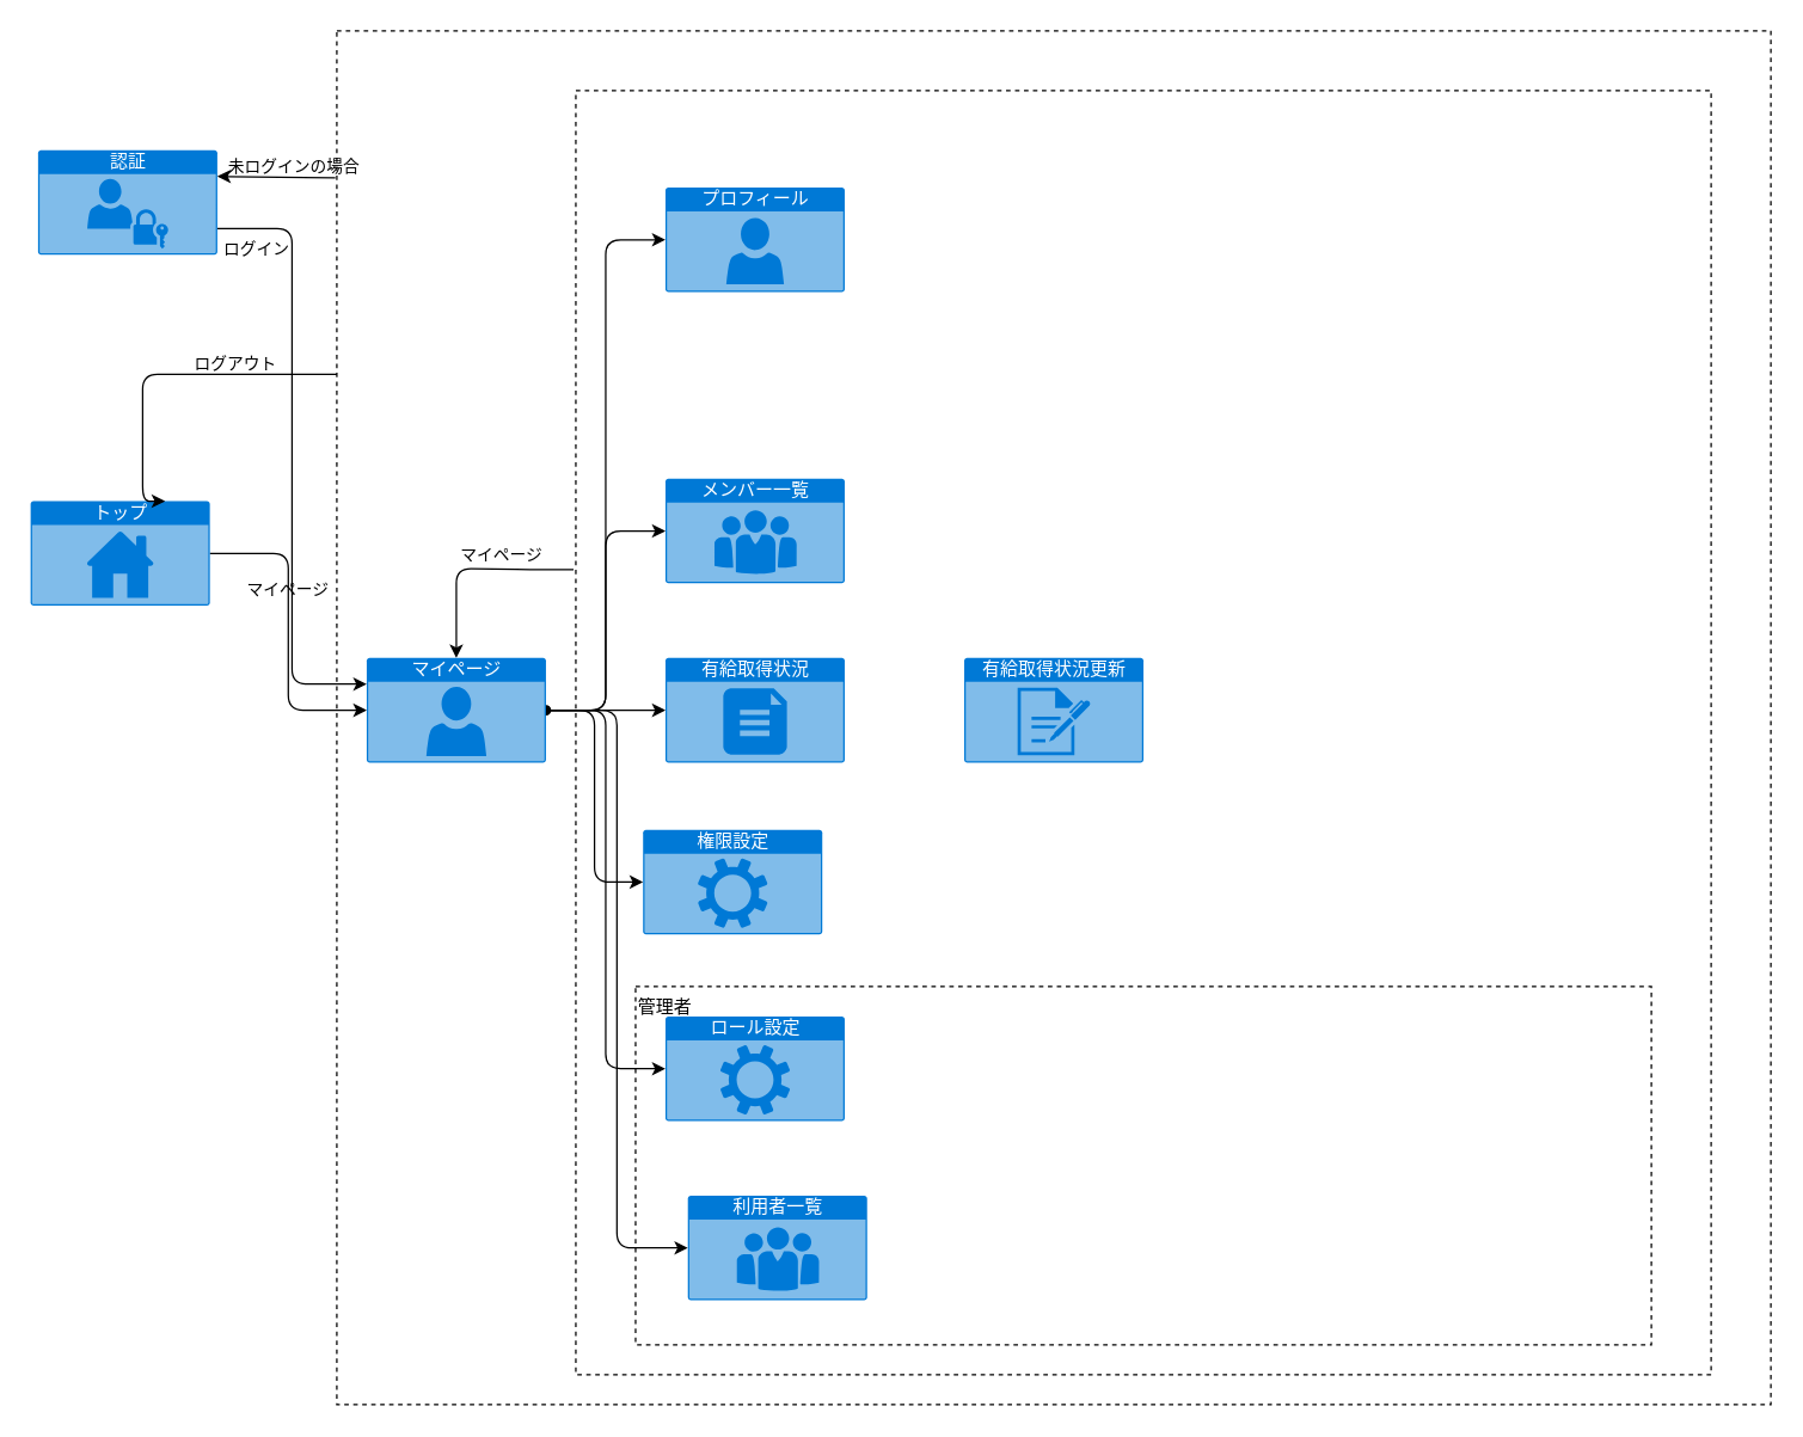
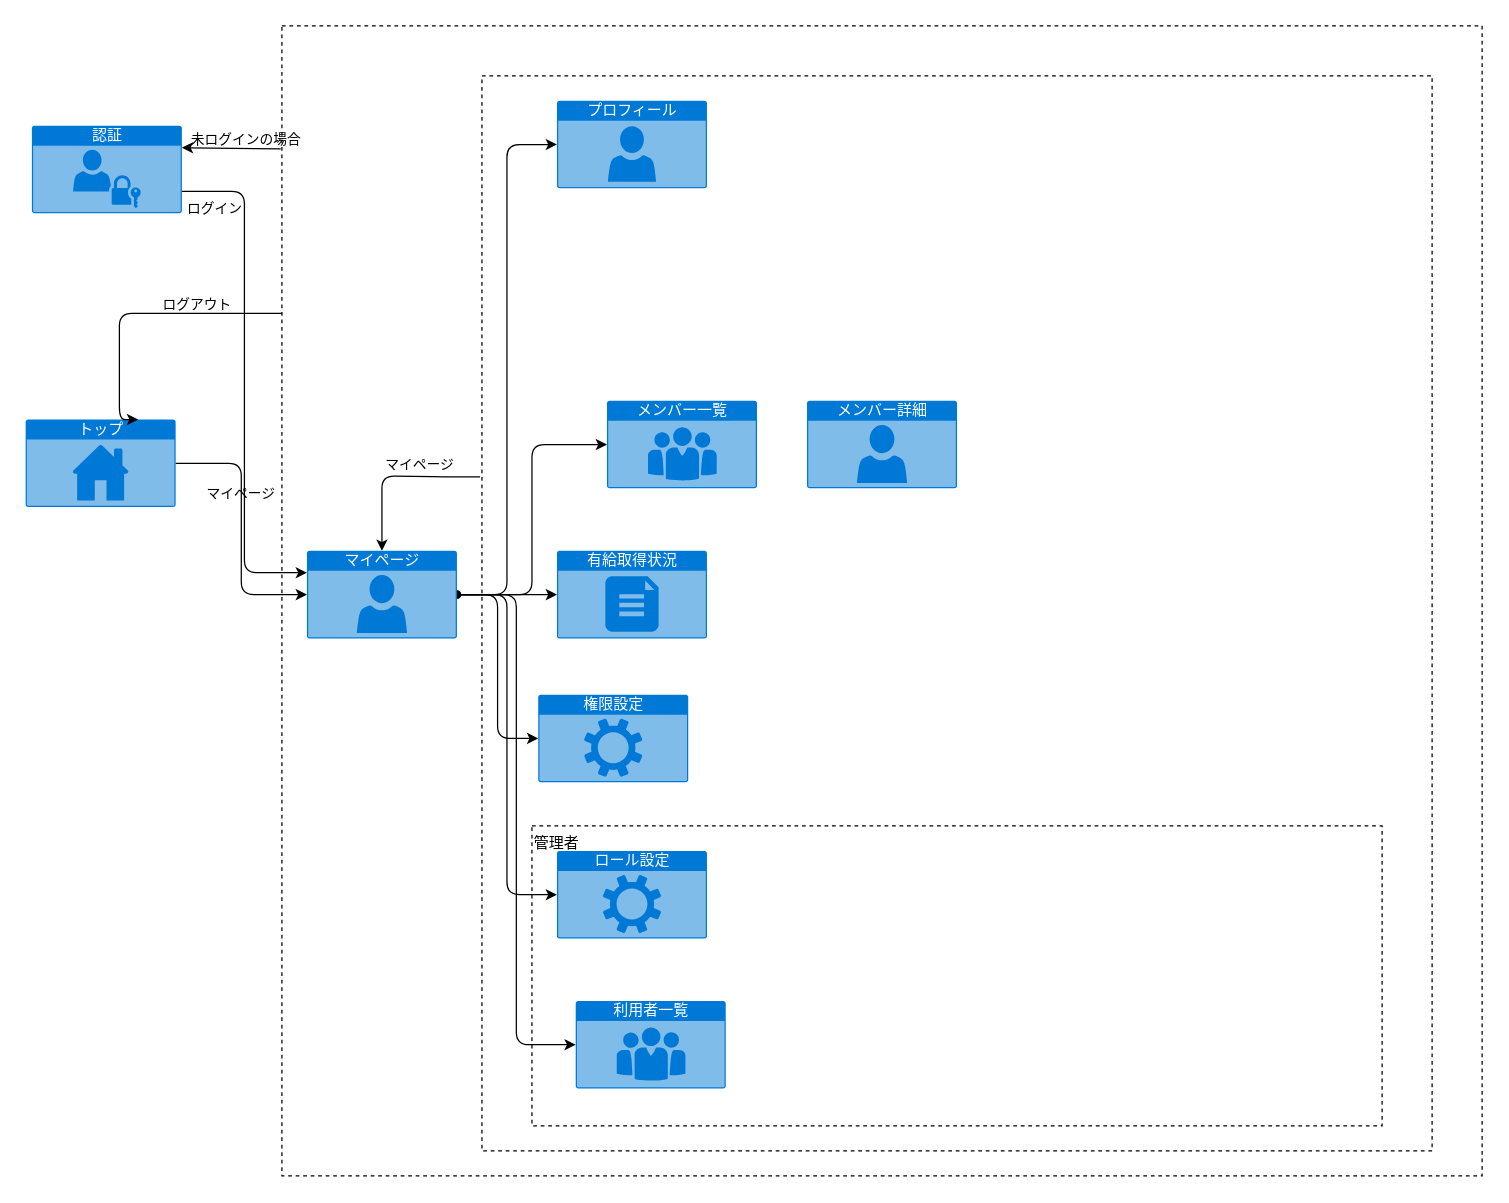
  <mxCell id="0" />
  <mxCell id="1" parent="0" />
  <mxCell id="2" value="" style="rounded=0;whiteSpace=wrap;html=1;fillColor=none;dashed=1;" vertex="1" parent="1"><mxGeometry x="225" y="20" width="960" height="920" as="geometry" /></mxCell>
  <mxCell id="3" style="edgeStyle=orthogonalEdgeStyle;html=1;entryX=0.5;entryY=0;entryDx=0;entryDy=0;entryPerimeter=0;startArrow=none;startFill=0;exitX=-0.002;exitY=0.373;exitDx=0;exitDy=0;exitPerimeter=0;" edge="1" parent="1" source="5" target="16"><mxGeometry relative="1" as="geometry"><Array as="points"><mxPoint x="355" y="381" /><mxPoint x="305" y="380" /></Array></mxGeometry></mxCell>
  <mxCell id="4" value="マイページ" style="edgeLabel;html=1;align=center;verticalAlign=middle;resizable=0;points=[];labelBackgroundColor=none;" vertex="1" connectable="0" parent="3"><mxGeometry x="-0.291" y="-1" relative="1" as="geometry"><mxPoint y="-9" as="offset" /></mxGeometry></mxCell>
  <mxCell id="5" value="" style="rounded=0;whiteSpace=wrap;html=1;fillColor=none;dashed=1;" vertex="1" parent="1"><mxGeometry x="385" y="60" width="760" height="860" as="geometry" /></mxCell>
  <mxCell id="6" value="管理者" style="rounded=0;whiteSpace=wrap;html=1;fillColor=none;dashed=1;verticalAlign=top;align=left;" vertex="1" parent="1"><mxGeometry x="425" y="660" width="680" height="240" as="geometry" /></mxCell>
  <mxCell id="7" style="edgeStyle=orthogonalEdgeStyle;html=1;entryX=0;entryY=0.5;entryDx=0;entryDy=0;entryPerimeter=0;" edge="1" parent="1" source="9" target="16"><mxGeometry relative="1" as="geometry" /></mxCell>
  <mxCell id="8" value="マイページ" style="edgeLabel;html=1;align=center;verticalAlign=middle;resizable=0;points=[];labelBackgroundColor=none;" vertex="1" connectable="0" parent="7"><mxGeometry x="-0.258" y="3" relative="1" as="geometry"><mxPoint x="-4" y="-2" as="offset" /></mxGeometry></mxCell>
  <mxCell id="9" value="トップ" style="html=1;strokeColor=none;fillColor=#0079D6;labelPosition=center;verticalLabelPosition=middle;verticalAlign=top;align=center;fontSize=12;outlineConnect=0;spacingTop=-6;fontColor=#FFFFFF;sketch=0;shape=mxgraph.sitemap.home;" vertex="1" parent="1"><mxGeometry x="20" y="335" width="120" height="70" as="geometry" /></mxCell>
  <mxCell id="10" style="edgeStyle=orthogonalEdgeStyle;html=1;entryX=0;entryY=0.5;entryDx=0;entryDy=0;entryPerimeter=0;" edge="1" parent="1" source="16" target="24"><mxGeometry relative="1" as="geometry" /></mxCell>
  <mxCell id="11" style="edgeStyle=orthogonalEdgeStyle;html=1;entryX=0;entryY=0.5;entryDx=0;entryDy=0;entryPerimeter=0;" edge="1" parent="1" source="16" target="25"><mxGeometry relative="1" as="geometry" /></mxCell>
  <mxCell id="12" style="edgeStyle=orthogonalEdgeStyle;html=1;entryX=0;entryY=0.5;entryDx=0;entryDy=0;entryPerimeter=0;" edge="1" parent="1" source="16" target="26"><mxGeometry relative="1" as="geometry" /></mxCell>
  <mxCell id="13" style="edgeStyle=orthogonalEdgeStyle;html=1;entryX=0;entryY=0.5;entryDx=0;entryDy=0;entryPerimeter=0;" edge="1" parent="1" source="16" target="27"><mxGeometry relative="1" as="geometry" /></mxCell>
  <mxCell id="14" style="edgeStyle=orthogonalEdgeStyle;html=1;entryX=0;entryY=0.5;entryDx=0;entryDy=0;entryPerimeter=0;startArrow=none;startFill=0;" edge="1" parent="1" source="16" target="29"><mxGeometry relative="1" as="geometry" /></mxCell>
  <mxCell id="15" style="edgeStyle=orthogonalEdgeStyle;html=1;entryX=0;entryY=0.5;entryDx=0;entryDy=0;entryPerimeter=0;startArrow=oval;startFill=1;" edge="1" parent="1" source="16" target="31"><mxGeometry relative="1" as="geometry" /></mxCell>
  <mxCell id="16" value="マイページ" style="html=1;strokeColor=none;fillColor=#0079D6;labelPosition=center;verticalLabelPosition=middle;verticalAlign=top;align=center;fontSize=12;outlineConnect=0;spacingTop=-6;fontColor=#FFFFFF;sketch=0;shape=mxgraph.sitemap.user;" vertex="1" parent="1"><mxGeometry x="245" y="440" width="120" height="70" as="geometry" /></mxCell>
  <mxCell id="17" value="認証" style="html=1;strokeColor=none;fillColor=#0079D6;labelPosition=center;verticalLabelPosition=middle;verticalAlign=top;align=center;fontSize=12;outlineConnect=0;spacingTop=-6;fontColor=#FFFFFF;sketch=0;shape=mxgraph.sitemap.login;" vertex="1" parent="1"><mxGeometry x="25" y="100" width="120" height="70" as="geometry" /></mxCell>
  <mxCell id="18" value="" style="endArrow=classic;html=1;exitX=0;exitY=0.25;exitDx=0;exitDy=0;entryX=0.75;entryY=0;entryDx=0;entryDy=0;entryPerimeter=0;edgeStyle=orthogonalEdgeStyle;" edge="1" parent="1" source="2" target="9"><mxGeometry width="50" height="50" relative="1" as="geometry"><mxPoint x="425" y="470" as="sourcePoint" /><mxPoint x="475" y="420" as="targetPoint" /><Array as="points"><mxPoint x="95" y="250" /></Array></mxGeometry></mxCell>
  <mxCell id="19" value="ログアウト" style="edgeLabel;html=1;align=center;verticalAlign=middle;resizable=0;points=[];labelBackgroundColor=none;" vertex="1" connectable="0" parent="18"><mxGeometry x="-0.769" y="2" relative="1" as="geometry"><mxPoint x="-42" y="-9" as="offset" /></mxGeometry></mxCell>
  <mxCell id="20" value="" style="endArrow=classic;html=1;exitX=-0.001;exitY=0.107;exitDx=0;exitDy=0;exitPerimeter=0;entryX=1;entryY=0.25;entryDx=0;entryDy=0;entryPerimeter=0;" edge="1" parent="1" source="2" target="17"><mxGeometry width="50" height="50" relative="1" as="geometry"><mxPoint x="425" y="470" as="sourcePoint" /><mxPoint x="475" y="420" as="targetPoint" /></mxGeometry></mxCell>
  <mxCell id="21" value="未ログインの場合" style="edgeLabel;html=1;align=center;verticalAlign=middle;resizable=0;points=[];labelBackgroundColor=none;" vertex="1" connectable="0" parent="20"><mxGeometry x="0.317" relative="1" as="geometry"><mxPoint x="23" y="-7" as="offset" /></mxGeometry></mxCell>
  <mxCell id="22" value="" style="endArrow=classic;html=1;exitX=1;exitY=0.75;exitDx=0;exitDy=0;exitPerimeter=0;entryX=0;entryY=0.25;entryDx=0;entryDy=0;entryPerimeter=0;edgeStyle=orthogonalEdgeStyle;" edge="1" parent="1" source="17" target="16"><mxGeometry width="50" height="50" relative="1" as="geometry"><mxPoint x="275" y="240" as="sourcePoint" /><mxPoint x="325" y="190" as="targetPoint" /></mxGeometry></mxCell>
  <mxCell id="23" value="ログイン" style="edgeLabel;html=1;align=center;verticalAlign=middle;resizable=0;points=[];labelBackgroundColor=none;" vertex="1" connectable="0" parent="22"><mxGeometry x="0.385" y="1" relative="1" as="geometry"><mxPoint x="-26" y="-217" as="offset" /></mxGeometry></mxCell>
- <mxCell id="24" value="プロフィール" style="html=1;strokeColor=none;fillColor=#0079D6;labelPosition=center;verticalLabelPosition=middle;verticalAlign=top;align=center;fontSize=12;outlineConnect=0;spacingTop=-6;fontColor=#FFFFFF;sketch=0;shape=mxgraph.sitemap.profile;dashed=1;labelBackgroundColor=none;" vertex="1" parent="1"><mxGeometry x="445" y="125" width="120" height="70" as="geometry" /></mxCell>
+ <mxCell id="24" value="プロフィール" style="html=1;strokeColor=none;fillColor=#0079D6;labelPosition=center;verticalLabelPosition=middle;verticalAlign=top;align=center;fontSize=12;outlineConnect=0;spacingTop=-6;fontColor=#FFFFFF;sketch=0;shape=mxgraph.sitemap.profile;dashed=1;labelBackgroundColor=none;" vertex="1" parent="1"><mxGeometry x="445" y="80" width="120" height="70" as="geometry" /></mxCell>
  <mxCell id="25" value="権限設定" style="html=1;strokeColor=none;fillColor=#0079D6;labelPosition=center;verticalLabelPosition=middle;verticalAlign=top;align=center;fontSize=12;outlineConnect=0;spacingTop=-6;fontColor=#FFFFFF;sketch=0;shape=mxgraph.sitemap.settings;dashed=1;labelBackgroundColor=none;" vertex="1" parent="1"><mxGeometry x="430" y="555" width="120" height="70" as="geometry" /></mxCell>
  <mxCell id="26" value="ロール設定" style="html=1;strokeColor=none;fillColor=#0079D6;labelPosition=center;verticalLabelPosition=middle;verticalAlign=top;align=center;fontSize=12;outlineConnect=0;spacingTop=-6;fontColor=#FFFFFF;sketch=0;shape=mxgraph.sitemap.settings;dashed=1;labelBackgroundColor=none;" vertex="1" parent="1"><mxGeometry x="445" y="680" width="120" height="70" as="geometry" /></mxCell>
- <mxCell id="27" value="メンバー一覧" style="html=1;strokeColor=none;fillColor=#0079D6;labelPosition=center;verticalLabelPosition=middle;verticalAlign=top;align=center;fontSize=12;outlineConnect=0;spacingTop=-6;fontColor=#FFFFFF;sketch=0;shape=mxgraph.sitemap.about_us;dashed=1;labelBackgroundColor=none;" vertex="1" parent="1"><mxGeometry x="445" y="320" width="120" height="70" as="geometry" /></mxCell>
+ <mxCell id="27" value="メンバー一覧" style="html=1;strokeColor=none;fillColor=#0079D6;labelPosition=center;verticalLabelPosition=middle;verticalAlign=top;align=center;fontSize=12;outlineConnect=0;spacingTop=-6;fontColor=#FFFFFF;sketch=0;shape=mxgraph.sitemap.about_us;dashed=1;labelBackgroundColor=none;" vertex="1" parent="1"><mxGeometry x="485" y="320" width="120" height="70" as="geometry" /></mxCell>
+ <mxCell id="28" value="メンバー詳細" style="html=1;strokeColor=none;fillColor=#0079D6;labelPosition=center;verticalLabelPosition=middle;verticalAlign=top;align=center;fontSize=12;outlineConnect=0;spacingTop=-6;fontColor=#FFFFFF;sketch=0;shape=mxgraph.sitemap.user;dashed=1;labelBackgroundColor=none;" vertex="1" parent="1"><mxGeometry x="645" y="320" width="120" height="70" as="geometry" /></mxCell>
  <mxCell id="29" value="有給取得状況" style="html=1;strokeColor=none;fillColor=#0079D6;labelPosition=center;verticalLabelPosition=middle;verticalAlign=top;align=center;fontSize=12;outlineConnect=0;spacingTop=-6;fontColor=#FFFFFF;sketch=0;shape=mxgraph.sitemap.document;dashed=1;labelBackgroundColor=none;" vertex="1" parent="1"><mxGeometry x="445" y="440" width="120" height="70" as="geometry" /></mxCell>
- <mxCell id="30" value="有給取得状況更新" style="html=1;strokeColor=none;fillColor=#0079D6;labelPosition=center;verticalLabelPosition=middle;verticalAlign=top;align=center;fontSize=12;outlineConnect=0;spacingTop=-6;fontColor=#FFFFFF;sketch=0;shape=mxgraph.sitemap.log;dashed=1;labelBackgroundColor=none;" vertex="1" parent="1"><mxGeometry x="645" y="440" width="120" height="70" as="geometry" /></mxCell>
  <mxCell id="31" value="利用者一覧" style="html=1;strokeColor=none;fillColor=#0079D6;labelPosition=center;verticalLabelPosition=middle;verticalAlign=top;align=center;fontSize=12;outlineConnect=0;spacingTop=-6;fontColor=#FFFFFF;sketch=0;shape=mxgraph.sitemap.about_us;dashed=1;labelBackgroundColor=none;" vertex="1" parent="1"><mxGeometry x="460" y="800" width="120" height="70" as="geometry" /></mxCell>
